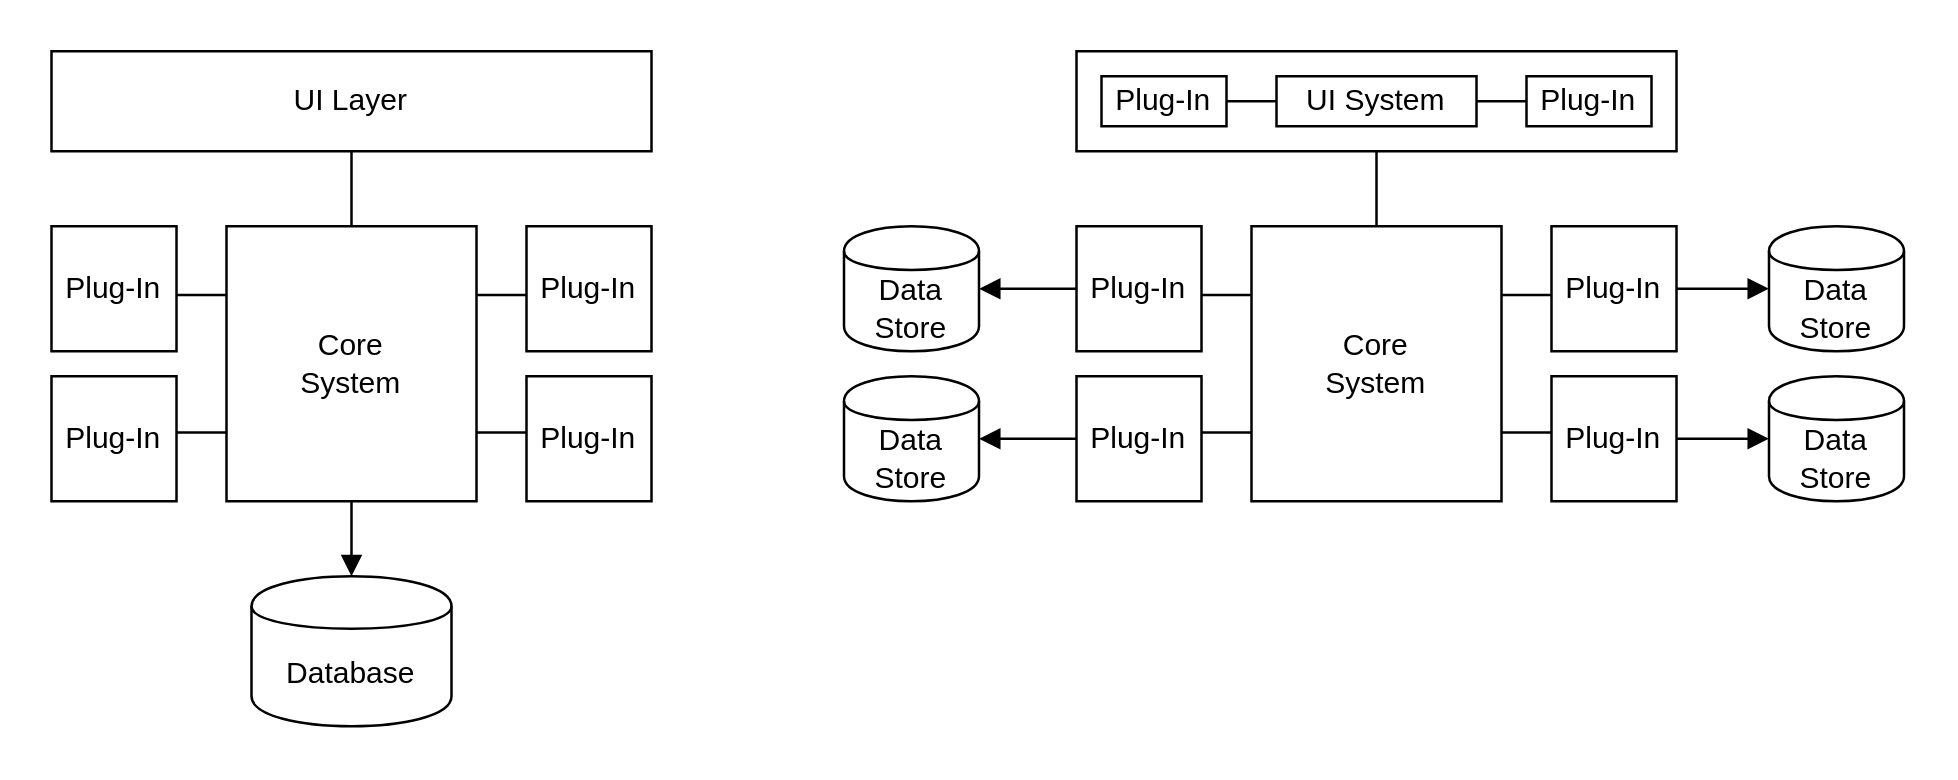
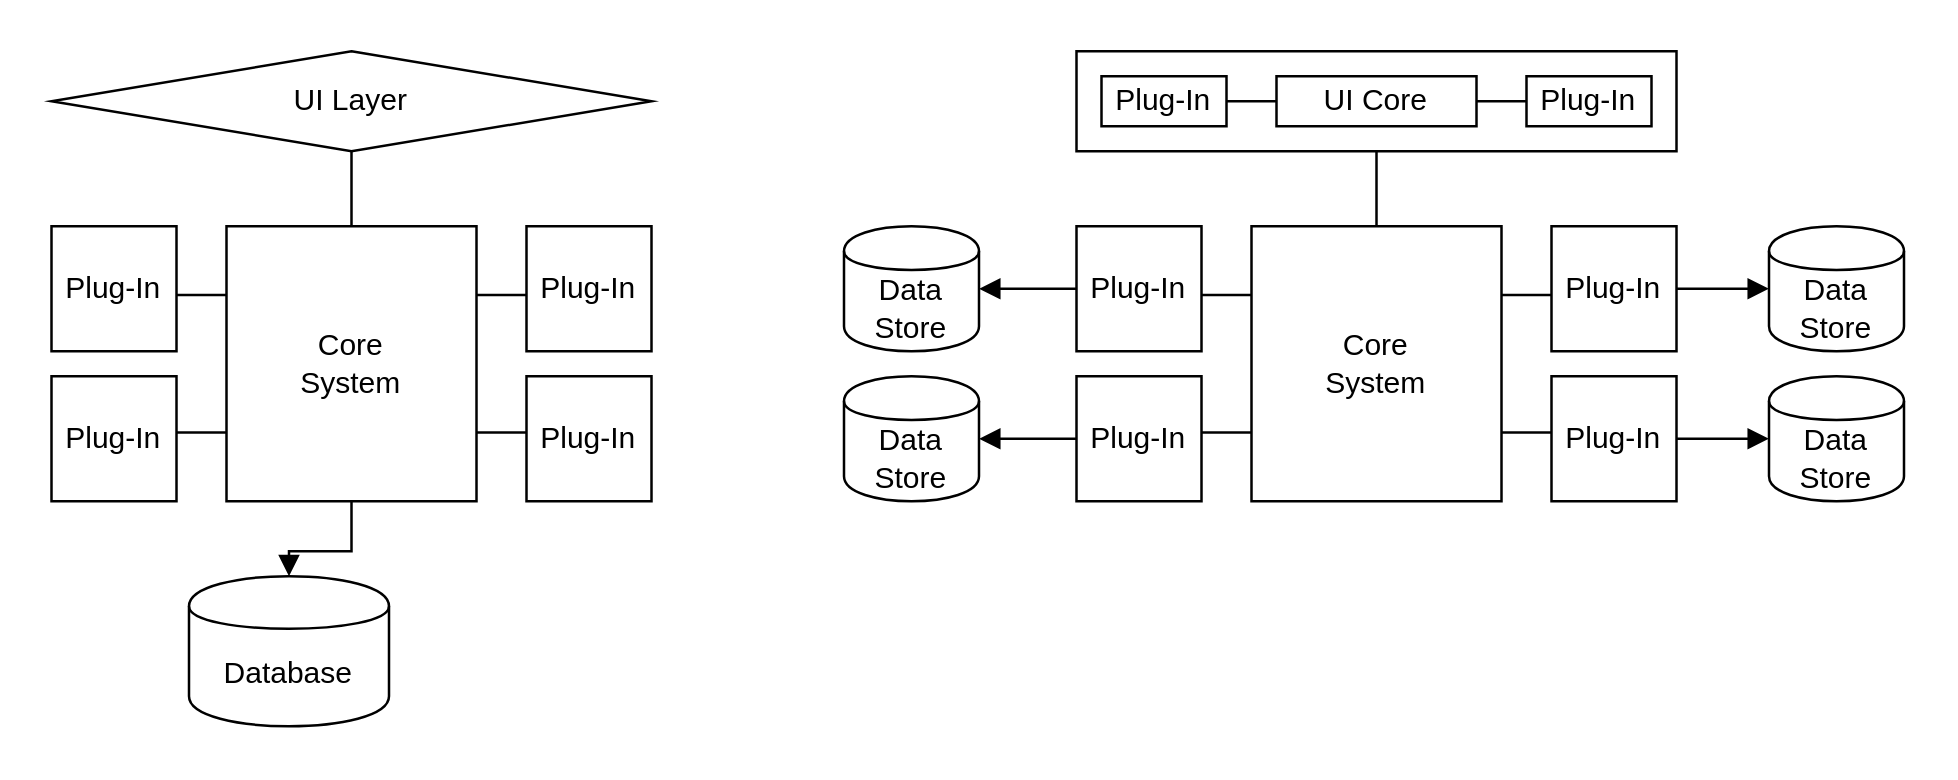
  <mxCell id="0" />
  <mxCell id="1" parent="0" />
  <mxCell id="2" value="" style="group" vertex="1" connectable="0" parent="1"><mxGeometry x="20" y="20" width="240" height="180" as="geometry" /></mxCell>
  <mxCell id="3" value="Plug-In" style="whiteSpace=wrap;html=1;aspect=fixed;fillColor=none;" vertex="1" parent="2"><mxGeometry y="70" width="50" height="50" as="geometry" /></mxCell>
  <mxCell id="4" value="Plug-In" style="whiteSpace=wrap;html=1;aspect=fixed;fillColor=none;" vertex="1" parent="2"><mxGeometry y="130" width="50" height="50" as="geometry" /></mxCell>
  <mxCell id="5" style="edgeStyle=orthogonalEdgeStyle;rounded=0;orthogonalLoop=1;jettySize=auto;html=1;exitX=1;exitY=0.25;exitDx=0;exitDy=0;endArrow=none;endFill=0;" edge="1" parent="2" source="9"><mxGeometry relative="1" as="geometry"><mxPoint x="190" y="97.524" as="targetPoint" /></mxGeometry></mxCell>
  <mxCell id="6" style="edgeStyle=orthogonalEdgeStyle;rounded=0;orthogonalLoop=1;jettySize=auto;html=1;exitX=1;exitY=0.75;exitDx=0;exitDy=0;endArrow=none;endFill=0;" edge="1" parent="2" source="9"><mxGeometry relative="1" as="geometry"><mxPoint x="190" y="152.286" as="targetPoint" /></mxGeometry></mxCell>
  <mxCell id="7" style="edgeStyle=orthogonalEdgeStyle;rounded=0;orthogonalLoop=1;jettySize=auto;html=1;exitX=0;exitY=0.25;exitDx=0;exitDy=0;endArrow=none;endFill=0;" edge="1" parent="2" source="9"><mxGeometry relative="1" as="geometry"><mxPoint x="50" y="97.524" as="targetPoint" /></mxGeometry></mxCell>
  <mxCell id="8" style="edgeStyle=orthogonalEdgeStyle;rounded=0;orthogonalLoop=1;jettySize=auto;html=1;exitX=0;exitY=0.75;exitDx=0;exitDy=0;endArrow=none;endFill=0;" edge="1" parent="2" source="9"><mxGeometry relative="1" as="geometry"><mxPoint x="50" y="152.286" as="targetPoint" /></mxGeometry></mxCell>
  <mxCell id="9" value="Core&lt;br&gt;System" style="rounded=0;whiteSpace=wrap;html=1;fillColor=none;" vertex="1" parent="2"><mxGeometry x="70" y="70" width="100" height="110" as="geometry" /></mxCell>
  <mxCell id="10" value="Plug-In" style="whiteSpace=wrap;html=1;aspect=fixed;fillColor=none;" vertex="1" parent="2"><mxGeometry x="190" y="130" width="50" height="50" as="geometry" /></mxCell>
  <mxCell id="11" value="Plug-In" style="whiteSpace=wrap;html=1;aspect=fixed;fillColor=none;" vertex="1" parent="2"><mxGeometry x="190" y="70" width="50" height="50" as="geometry" /></mxCell>
  <mxCell id="12" style="edgeStyle=orthogonalEdgeStyle;rounded=0;orthogonalLoop=1;jettySize=auto;html=1;entryX=0.5;entryY=0;entryDx=0;entryDy=0;endArrow=none;endFill=0;" edge="1" parent="2" source="13" target="9"><mxGeometry relative="1" as="geometry" /></mxCell>
- <mxCell id="13" value="UI Layer" style="rounded=0;whiteSpace=wrap;html=1;fillColor=none;" vertex="1" parent="2"><mxGeometry width="240" height="40" as="geometry" /></mxCell>
+ <mxCell id="13" value="UI Layer" style="rhombus;whiteSpace=wrap;html=1;fillColor=none;" vertex="1" parent="2"><mxGeometry width="240" height="40" as="geometry" /></mxCell>
  <mxCell id="14" value="" style="group" vertex="1" connectable="0" parent="1"><mxGeometry x="430" y="20" width="240" height="180" as="geometry" /></mxCell>
  <mxCell id="15" value="" style="rounded=0;whiteSpace=wrap;html=1;fillColor=none;" vertex="1" parent="14"><mxGeometry width="240" height="40" as="geometry" /></mxCell>
  <mxCell id="16" value="Plug-In" style="whiteSpace=wrap;html=1;aspect=fixed;fillColor=none;" vertex="1" parent="14"><mxGeometry y="70" width="50" height="50" as="geometry" /></mxCell>
  <mxCell id="17" value="Plug-In" style="whiteSpace=wrap;html=1;aspect=fixed;fillColor=none;" vertex="1" parent="14"><mxGeometry y="130" width="50" height="50" as="geometry" /></mxCell>
  <mxCell id="18" style="edgeStyle=orthogonalEdgeStyle;rounded=0;orthogonalLoop=1;jettySize=auto;html=1;exitX=1;exitY=0.25;exitDx=0;exitDy=0;endArrow=none;endFill=0;" edge="1" parent="14" source="22"><mxGeometry relative="1" as="geometry"><mxPoint x="190" y="97.524" as="targetPoint" /></mxGeometry></mxCell>
  <mxCell id="19" style="edgeStyle=orthogonalEdgeStyle;rounded=0;orthogonalLoop=1;jettySize=auto;html=1;exitX=1;exitY=0.75;exitDx=0;exitDy=0;endArrow=none;endFill=0;" edge="1" parent="14" source="22"><mxGeometry relative="1" as="geometry"><mxPoint x="190" y="152.286" as="targetPoint" /></mxGeometry></mxCell>
  <mxCell id="20" style="edgeStyle=orthogonalEdgeStyle;rounded=0;orthogonalLoop=1;jettySize=auto;html=1;exitX=0;exitY=0.25;exitDx=0;exitDy=0;endArrow=none;endFill=0;" edge="1" parent="14" source="22"><mxGeometry relative="1" as="geometry"><mxPoint x="50" y="97.524" as="targetPoint" /></mxGeometry></mxCell>
  <mxCell id="21" style="edgeStyle=orthogonalEdgeStyle;rounded=0;orthogonalLoop=1;jettySize=auto;html=1;exitX=0;exitY=0.75;exitDx=0;exitDy=0;endArrow=none;endFill=0;" edge="1" parent="14" source="22"><mxGeometry relative="1" as="geometry"><mxPoint x="50" y="152.286" as="targetPoint" /></mxGeometry></mxCell>
  <mxCell id="22" value="Core&lt;br&gt;System" style="rounded=0;whiteSpace=wrap;html=1;fillColor=none;" vertex="1" parent="14"><mxGeometry x="70" y="70" width="100" height="110" as="geometry" /></mxCell>
  <mxCell id="23" value="Plug-In" style="whiteSpace=wrap;html=1;aspect=fixed;fillColor=none;" vertex="1" parent="14"><mxGeometry x="190" y="130" width="50" height="50" as="geometry" /></mxCell>
  <mxCell id="24" value="Plug-In" style="whiteSpace=wrap;html=1;aspect=fixed;fillColor=none;" vertex="1" parent="14"><mxGeometry x="190" y="70" width="50" height="50" as="geometry" /></mxCell>
  <mxCell id="25" style="edgeStyle=orthogonalEdgeStyle;rounded=0;orthogonalLoop=1;jettySize=auto;html=1;entryX=0.5;entryY=0;entryDx=0;entryDy=0;endArrow=none;endFill=0;" edge="1" parent="14" source="15" target="22"><mxGeometry relative="1" as="geometry" /></mxCell>
  <mxCell id="26" value="Plug-In" style="rounded=0;whiteSpace=wrap;html=1;fillColor=none;" vertex="1" parent="14"><mxGeometry x="10" y="10" width="50" height="20" as="geometry" /></mxCell>
  <mxCell id="27" value="Plug-In" style="rounded=0;whiteSpace=wrap;html=1;fillColor=none;" vertex="1" parent="14"><mxGeometry x="180" y="10" width="50" height="20" as="geometry" /></mxCell>
  <mxCell id="28" style="edgeStyle=orthogonalEdgeStyle;rounded=0;orthogonalLoop=1;jettySize=auto;html=1;exitX=0;exitY=0.5;exitDx=0;exitDy=0;entryX=1;entryY=0.5;entryDx=0;entryDy=0;endArrow=none;endFill=0;" edge="1" parent="14" source="30" target="26"><mxGeometry relative="1" as="geometry" /></mxCell>
  <mxCell id="29" style="edgeStyle=orthogonalEdgeStyle;rounded=0;orthogonalLoop=1;jettySize=auto;html=1;entryX=0;entryY=0.5;entryDx=0;entryDy=0;endArrow=none;endFill=0;" edge="1" parent="14" source="30" target="27"><mxGeometry relative="1" as="geometry" /></mxCell>
- <mxCell id="30" value="UI System" style="rounded=0;whiteSpace=wrap;html=1;fillColor=none;" vertex="1" parent="14"><mxGeometry x="80" y="10" width="80" height="20" as="geometry" /></mxCell>
+ <mxCell id="30" value="UI Core" style="rounded=0;whiteSpace=wrap;html=1;fillColor=none;" vertex="1" parent="14"><mxGeometry x="80" y="10" width="80" height="20" as="geometry" /></mxCell>
  <mxCell id="31" style="edgeStyle=orthogonalEdgeStyle;rounded=0;orthogonalLoop=1;jettySize=auto;html=1;endArrow=block;endFill=1;entryX=0.5;entryY=0;entryDx=0;entryDy=0;" edge="1" parent="1" source="9" target="32"><mxGeometry relative="1" as="geometry"><mxPoint x="140" y="240" as="targetPoint" /></mxGeometry></mxCell>
- <mxCell id="32" value="Database" style="shape=cylinder;whiteSpace=wrap;html=1;boundedLbl=1;backgroundOutline=1;fillColor=none;" vertex="1" parent="1"><mxGeometry x="100" y="230" width="80" height="60" as="geometry" /></mxCell>
+ <mxCell id="32" value="Database" style="shape=cylinder;whiteSpace=wrap;html=1;boundedLbl=1;backgroundOutline=1;fillColor=none;" vertex="1" parent="1"><mxGeometry x="75" y="230" width="80" height="60" as="geometry" /></mxCell>
  <mxCell id="33" value="Data&lt;br&gt;Store" style="shape=cylinder;whiteSpace=wrap;html=1;boundedLbl=1;backgroundOutline=1;fillColor=none;" vertex="1" parent="1"><mxGeometry x="337" y="90" width="54" height="50" as="geometry" /></mxCell>
  <mxCell id="34" style="edgeStyle=orthogonalEdgeStyle;rounded=0;orthogonalLoop=1;jettySize=auto;html=1;entryX=1;entryY=0.5;entryDx=0;entryDy=0;endArrow=block;endFill=1;startArrow=none;startFill=0;" edge="1" parent="1" source="16" target="33"><mxGeometry relative="1" as="geometry" /></mxCell>
  <mxCell id="35" value="Data&lt;br&gt;Store" style="shape=cylinder;whiteSpace=wrap;html=1;boundedLbl=1;backgroundOutline=1;fillColor=none;" vertex="1" parent="1"><mxGeometry x="337" y="150" width="54" height="50" as="geometry" /></mxCell>
  <mxCell id="36" style="edgeStyle=orthogonalEdgeStyle;rounded=0;orthogonalLoop=1;jettySize=auto;html=1;entryX=1;entryY=0.5;entryDx=0;entryDy=0;startArrow=none;startFill=0;endArrow=block;endFill=1;" edge="1" parent="1" source="17" target="35"><mxGeometry relative="1" as="geometry" /></mxCell>
  <mxCell id="37" value="Data&lt;br&gt;Store" style="shape=cylinder;whiteSpace=wrap;html=1;boundedLbl=1;backgroundOutline=1;fillColor=none;" vertex="1" parent="1"><mxGeometry x="707" y="90" width="54" height="50" as="geometry" /></mxCell>
  <mxCell id="38" style="edgeStyle=orthogonalEdgeStyle;rounded=0;orthogonalLoop=1;jettySize=auto;html=1;startArrow=none;startFill=0;endArrow=block;endFill=1;" edge="1" parent="1" source="24" target="37"><mxGeometry relative="1" as="geometry" /></mxCell>
  <mxCell id="39" value="Data&lt;br&gt;Store" style="shape=cylinder;whiteSpace=wrap;html=1;boundedLbl=1;backgroundOutline=1;fillColor=none;" vertex="1" parent="1"><mxGeometry x="707" y="150" width="54" height="50" as="geometry" /></mxCell>
  <mxCell id="40" style="edgeStyle=orthogonalEdgeStyle;rounded=0;orthogonalLoop=1;jettySize=auto;html=1;entryX=0;entryY=0.5;entryDx=0;entryDy=0;startArrow=none;startFill=0;endArrow=block;endFill=1;" edge="1" parent="1" source="23" target="39"><mxGeometry relative="1" as="geometry" /></mxCell>
